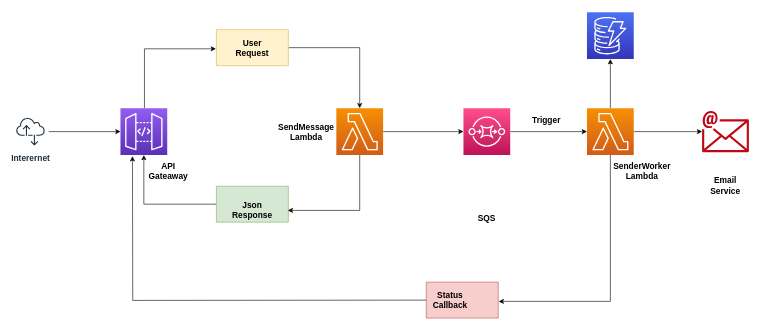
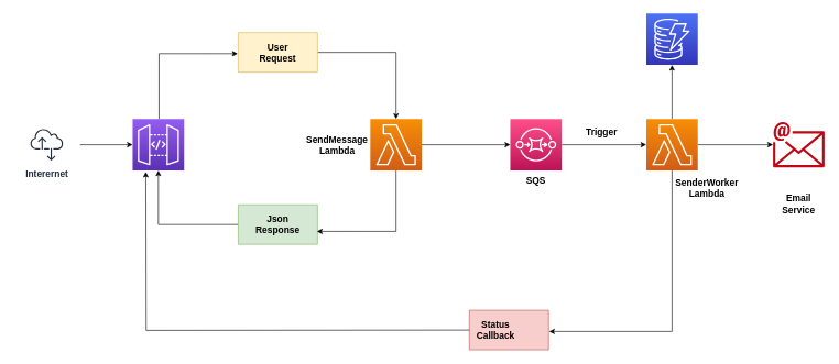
  <mxCell id="0" />
  <mxCell id="1" parent="0" />
  <mxCell id="2" style="edgeStyle=orthogonalEdgeStyle;rounded=0;orthogonalLoop=1;jettySize=auto;html=1;entryX=-0.007;entryY=0.532;entryDx=0;entryDy=0;entryPerimeter=0;fontSize=14;" edge="1" parent="1" source="3" target="5"><mxGeometry relative="1" as="geometry"><Array as="points"><mxPoint x="240" y="81" /></Array></mxGeometry></mxCell>
  <mxCell id="3" value="" style="sketch=0;points=[[0,0,0],[0.25,0,0],[0.5,0,0],[0.75,0,0],[1,0,0],[0,1,0],[0.25,1,0],[0.5,1,0],[0.75,1,0],[1,1,0],[0,0.25,0],[0,0.5,0],[0,0.75,0],[1,0.25,0],[1,0.5,0],[1,0.75,0]];outlineConnect=0;fontColor=#232F3E;gradientColor=#945DF2;gradientDirection=north;fillColor=#5A30B5;strokeColor=#ffffff;dashed=0;verticalLabelPosition=bottom;verticalAlign=top;align=center;html=1;fontSize=12;fontStyle=0;aspect=fixed;shape=mxgraph.aws4.resourceIcon;resIcon=mxgraph.aws4.api_gateway;" vertex="1" parent="1"><mxGeometry x="200" y="180" width="78" height="78" as="geometry" /></mxCell>
  <mxCell id="4" style="edgeStyle=orthogonalEdgeStyle;rounded=0;orthogonalLoop=1;jettySize=auto;html=1;entryX=0.5;entryY=0;entryDx=0;entryDy=0;entryPerimeter=0;fontSize=14;" edge="1" parent="1" source="5" target="10"><mxGeometry relative="1" as="geometry" /></mxCell>
  <mxCell id="5" value="" style="verticalLabelPosition=bottom;verticalAlign=top;html=1;shape=mxgraph.basic.rect;fillColor2=none;strokeWidth=1;size=20;indent=5;fillColor=#fff2cc;strokeColor=#d6b656;" vertex="1" parent="1"><mxGeometry x="360" y="49" width="120" height="60" as="geometry" /></mxCell>
  <mxCell id="6" style="edgeStyle=orthogonalEdgeStyle;rounded=0;orthogonalLoop=1;jettySize=auto;html=1;entryX=0.5;entryY=1;entryDx=0;entryDy=0;entryPerimeter=0;fontSize=14;" edge="1" parent="1" source="7" target="3"><mxGeometry relative="1" as="geometry" /></mxCell>
  <mxCell id="7" value="" style="verticalLabelPosition=bottom;verticalAlign=top;html=1;shape=mxgraph.basic.rect;fillColor2=none;strokeWidth=1;size=20;indent=5;fillColor=#d5e8d4;strokeColor=#82b366;" vertex="1" parent="1"><mxGeometry x="360" y="310" width="120" height="60" as="geometry" /></mxCell>
  <mxCell id="8" style="edgeStyle=orthogonalEdgeStyle;rounded=0;orthogonalLoop=1;jettySize=auto;html=1;entryX=0;entryY=0.5;entryDx=0;entryDy=0;entryPerimeter=0;" edge="1" parent="1" source="10" target="12"><mxGeometry relative="1" as="geometry" /></mxCell>
  <mxCell id="9" style="edgeStyle=orthogonalEdgeStyle;rounded=0;orthogonalLoop=1;jettySize=auto;html=1;entryX=0.993;entryY=0.673;entryDx=0;entryDy=0;entryPerimeter=0;fontSize=14;" edge="1" parent="1" source="10" target="7"><mxGeometry relative="1" as="geometry"><Array as="points"><mxPoint x="599" y="350" /></Array></mxGeometry></mxCell>
  <mxCell id="10" value="" style="sketch=0;points=[[0,0,0],[0.25,0,0],[0.5,0,0],[0.75,0,0],[1,0,0],[0,1,0],[0.25,1,0],[0.5,1,0],[0.75,1,0],[1,1,0],[0,0.25,0],[0,0.5,0],[0,0.75,0],[1,0.25,0],[1,0.5,0],[1,0.75,0]];outlineConnect=0;fontColor=#232F3E;gradientColor=#F78E04;gradientDirection=north;fillColor=#D05C17;strokeColor=#ffffff;dashed=0;verticalLabelPosition=bottom;verticalAlign=top;align=center;html=1;fontSize=12;fontStyle=0;aspect=fixed;shape=mxgraph.aws4.resourceIcon;resIcon=mxgraph.aws4.lambda;" vertex="1" parent="1"><mxGeometry x="560" y="180" width="78" height="78" as="geometry" /></mxCell>
  <mxCell id="11" style="edgeStyle=orthogonalEdgeStyle;rounded=0;orthogonalLoop=1;jettySize=auto;html=1;entryX=0;entryY=0.5;entryDx=0;entryDy=0;entryPerimeter=0;" edge="1" parent="1" source="12" target="19"><mxGeometry relative="1" as="geometry" /></mxCell>
  <mxCell id="12" value="" style="sketch=0;points=[[0,0,0],[0.25,0,0],[0.5,0,0],[0.75,0,0],[1,0,0],[0,1,0],[0.25,1,0],[0.5,1,0],[0.75,1,0],[1,1,0],[0,0.25,0],[0,0.5,0],[0,0.75,0],[1,0.25,0],[1,0.5,0],[1,0.75,0]];outlineConnect=0;fontColor=#232F3E;gradientColor=#FF4F8B;gradientDirection=north;fillColor=#BC1356;strokeColor=#ffffff;dashed=0;verticalLabelPosition=bottom;verticalAlign=top;align=center;html=1;fontSize=12;fontStyle=0;aspect=fixed;shape=mxgraph.aws4.resourceIcon;resIcon=mxgraph.aws4.sqs;" vertex="1" parent="1"><mxGeometry x="772" y="180" width="78" height="78" as="geometry" /></mxCell>
  <mxCell id="13" value="" style="sketch=0;points=[[0,0,0],[0.25,0,0],[0.5,0,0],[0.75,0,0],[1,0,0],[0,1,0],[0.25,1,0],[0.5,1,0],[0.75,1,0],[1,1,0],[0,0.25,0],[0,0.5,0],[0,0.75,0],[1,0.25,0],[1,0.5,0],[1,0.75,0]];outlineConnect=0;fontColor=#232F3E;gradientColor=#4D72F3;gradientDirection=north;fillColor=#3334B9;strokeColor=#ffffff;dashed=0;verticalLabelPosition=bottom;verticalAlign=top;align=center;html=1;fontSize=12;fontStyle=0;aspect=fixed;shape=mxgraph.aws4.resourceIcon;resIcon=mxgraph.aws4.dynamodb;" vertex="1" parent="1"><mxGeometry x="978" y="20" width="78" height="78" as="geometry" /></mxCell>
  <mxCell id="14" value="" style="sketch=0;outlineConnect=0;fontColor=#232F3E;gradientColor=none;fillColor=#BF0816;strokeColor=none;dashed=0;verticalLabelPosition=bottom;verticalAlign=top;align=center;html=1;fontSize=12;fontStyle=0;aspect=fixed;shape=mxgraph.aws4.email;" vertex="1" parent="1"><mxGeometry x="1170" y="184.5" width="78" height="69" as="geometry" /></mxCell>
  <mxCell id="15" value="" style="verticalLabelPosition=bottom;verticalAlign=top;html=1;shape=mxgraph.basic.rect;fillColor2=none;strokeWidth=1;size=20;indent=5;fillColor=#f8cecc;strokeColor=#b85450;" vertex="1" parent="1"><mxGeometry x="710" y="470" width="120" height="60" as="geometry" /></mxCell>
  <mxCell id="16" style="edgeStyle=orthogonalEdgeStyle;rounded=0;orthogonalLoop=1;jettySize=auto;html=1;entryX=0.5;entryY=1;entryDx=0;entryDy=0;entryPerimeter=0;" edge="1" parent="1" source="19" target="13"><mxGeometry relative="1" as="geometry" /></mxCell>
  <mxCell id="17" style="edgeStyle=orthogonalEdgeStyle;rounded=0;orthogonalLoop=1;jettySize=auto;html=1;" edge="1" parent="1" source="19" target="14"><mxGeometry relative="1" as="geometry" /></mxCell>
  <mxCell id="18" style="edgeStyle=orthogonalEdgeStyle;rounded=0;orthogonalLoop=1;jettySize=auto;html=1;entryX=1.007;entryY=0.535;entryDx=0;entryDy=0;entryPerimeter=0;fontSize=14;" edge="1" parent="1" source="19" target="15"><mxGeometry relative="1" as="geometry"><Array as="points"><mxPoint x="1017" y="502" /></Array></mxGeometry></mxCell>
  <mxCell id="19" value="" style="sketch=0;points=[[0,0,0],[0.25,0,0],[0.5,0,0],[0.75,0,0],[1,0,0],[0,1,0],[0.25,1,0],[0.5,1,0],[0.75,1,0],[1,1,0],[0,0.25,0],[0,0.5,0],[0,0.75,0],[1,0.25,0],[1,0.5,0],[1,0.75,0]];outlineConnect=0;fontColor=#232F3E;gradientColor=#F78E04;gradientDirection=north;fillColor=#D05C17;strokeColor=#ffffff;dashed=0;verticalLabelPosition=bottom;verticalAlign=top;align=center;html=1;fontSize=12;fontStyle=0;aspect=fixed;shape=mxgraph.aws4.resourceIcon;resIcon=mxgraph.aws4.lambda;" vertex="1" parent="1"><mxGeometry x="978" y="180" width="78" height="78" as="geometry" /></mxCell>
  <mxCell id="20" value="User Request" style="text;html=1;strokeColor=none;fillColor=none;align=center;verticalAlign=middle;whiteSpace=wrap;rounded=0;fontSize=14;fontStyle=1" vertex="1" parent="1"><mxGeometry x="390" y="64" width="60" height="30" as="geometry" /></mxCell>
- <mxCell id="21" value="Json Response" style="text;html=1;strokeColor=none;fillColor=none;align=center;verticalAlign=middle;whiteSpace=wrap;rounded=0;fontSize=14;fontStyle=1" vertex="1" parent="1"><mxGeometry x="390" y="335" width="60" height="30" as="geometry" /></mxCell>
+ <mxCell id="21" value="Json Response" style="text;html=1;strokeColor=none;fillColor=none;align=center;verticalAlign=middle;whiteSpace=wrap;rounded=0;fontSize=14;fontStyle=1" vertex="1" parent="1"><mxGeometry x="390" y="325" width="60" height="30" as="geometry" /></mxCell>
  <mxCell id="22" style="edgeStyle=orthogonalEdgeStyle;rounded=0;orthogonalLoop=1;jettySize=auto;html=1;fontSize=14;" edge="1" parent="1"><mxGeometry relative="1" as="geometry"><mxPoint x="220" y="260" as="targetPoint" /><mxPoint x="710" y="500" as="sourcePoint" /></mxGeometry></mxCell>
  <mxCell id="23" value="Status Callback" style="text;html=1;strokeColor=none;fillColor=none;align=center;verticalAlign=middle;whiteSpace=wrap;rounded=0;fontSize=14;fontStyle=1" vertex="1" parent="1"><mxGeometry x="720" y="485" width="60" height="30" as="geometry" /></mxCell>
- <mxCell id="24" value="&lt;b&gt;SQS&lt;/b&gt;" style="text;html=1;strokeColor=none;fillColor=none;align=center;verticalAlign=middle;whiteSpace=wrap;rounded=0;fontSize=14;" vertex="1" parent="1"><mxGeometry x="781" y="348" width="60" height="30" as="geometry" /></mxCell>
+ <mxCell id="24" value="&lt;b&gt;SQS&lt;/b&gt;" style="text;html=1;strokeColor=none;fillColor=none;align=center;verticalAlign=middle;whiteSpace=wrap;rounded=0;fontSize=14;" vertex="1" parent="1"><mxGeometry x="781" y="258" width="60" height="30" as="geometry" /></mxCell>
  <mxCell id="25" value="SendMessage Lambda" style="text;html=1;strokeColor=none;fillColor=none;align=center;verticalAlign=middle;whiteSpace=wrap;rounded=0;fontSize=14;fontStyle=1" vertex="1" parent="1"><mxGeometry x="460" y="204" width="100" height="30" as="geometry" /></mxCell>
  <mxCell id="26" value="SenderWorker Lambda" style="text;html=1;strokeColor=none;fillColor=none;align=center;verticalAlign=middle;whiteSpace=wrap;rounded=0;fontSize=14;fontStyle=1" vertex="1" parent="1"><mxGeometry x="1020" y="270" width="100" height="30" as="geometry" /></mxCell>
  <mxCell id="27" value="&lt;b&gt;Email Service&lt;/b&gt;" style="text;html=1;strokeColor=none;fillColor=none;align=center;verticalAlign=middle;whiteSpace=wrap;rounded=0;fontSize=14;" vertex="1" parent="1"><mxGeometry x="1179" y="293.5" width="60" height="30" as="geometry" /></mxCell>
  <mxCell id="28" value="&lt;b&gt;Trigger&lt;/b&gt;" style="text;html=1;align=center;verticalAlign=middle;resizable=0;points=[];autosize=1;strokeColor=none;fillColor=none;fontSize=14;" vertex="1" parent="1"><mxGeometry x="875" y="185" width="70" height="30" as="geometry" /></mxCell>
- <mxCell id="29" value="&lt;b&gt;API Gateaway&lt;br&gt;&lt;/b&gt;" style="text;html=1;strokeColor=none;fillColor=none;align=center;verticalAlign=middle;whiteSpace=wrap;rounded=0;fontSize=14;" vertex="1" parent="1"><mxGeometry x="250" y="270" width="60" height="30" as="geometry" /></mxCell>
  <mxCell id="30" style="edgeStyle=orthogonalEdgeStyle;rounded=0;orthogonalLoop=1;jettySize=auto;html=1;entryX=0;entryY=0.5;entryDx=0;entryDy=0;entryPerimeter=0;fontSize=14;" edge="1" parent="1" source="31" target="3"><mxGeometry relative="1" as="geometry" /></mxCell>
- <mxCell id="31" value="&lt;b&gt;&lt;font style=&quot;font-size: 14px;&quot;&gt;Interernet&lt;/font&gt;&lt;/b&gt;" style="sketch=0;outlineConnect=0;fontColor=#232F3E;gradientColor=none;strokeColor=#232F3E;fillColor=#ffffff;dashed=0;verticalLabelPosition=bottom;verticalAlign=top;align=center;html=1;fontSize=12;fontStyle=0;aspect=fixed;shape=mxgraph.aws4.resourceIcon;resIcon=mxgraph.aws4.internet_alt2;" vertex="1" parent="1"><mxGeometry x="20" y="189" width="60" height="60" as="geometry" /></mxCell>
+ <mxCell id="31" value="&lt;b&gt;&lt;font style=&quot;font-size: 14px;&quot;&gt;Interernet&lt;/font&gt;&lt;/b&gt;" style="sketch=0;outlineConnect=0;fontColor=#232F3E;gradientColor=none;strokeColor=#232F3E;fillColor=#ffffff;dashed=0;verticalLabelPosition=bottom;verticalAlign=top;align=center;html=1;fontSize=12;fontStyle=0;aspect=fixed;shape=mxgraph.aws4.resourceIcon;resIcon=mxgraph.aws4.internet_alt2;" vertex="1" parent="1"><mxGeometry x="20" y="189" width="100" height="60" as="geometry" /></mxCell>
